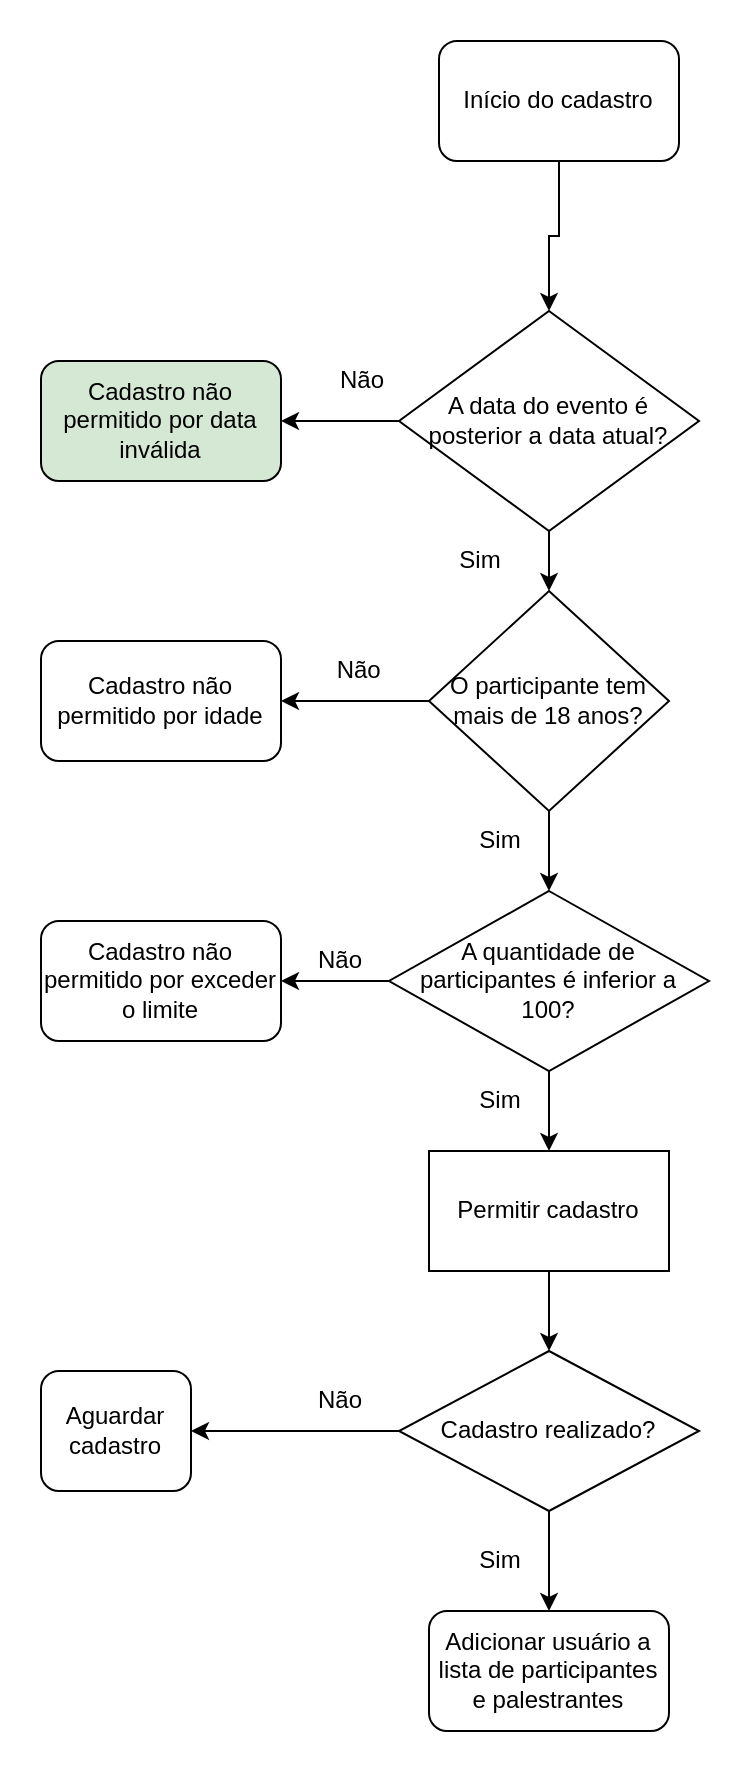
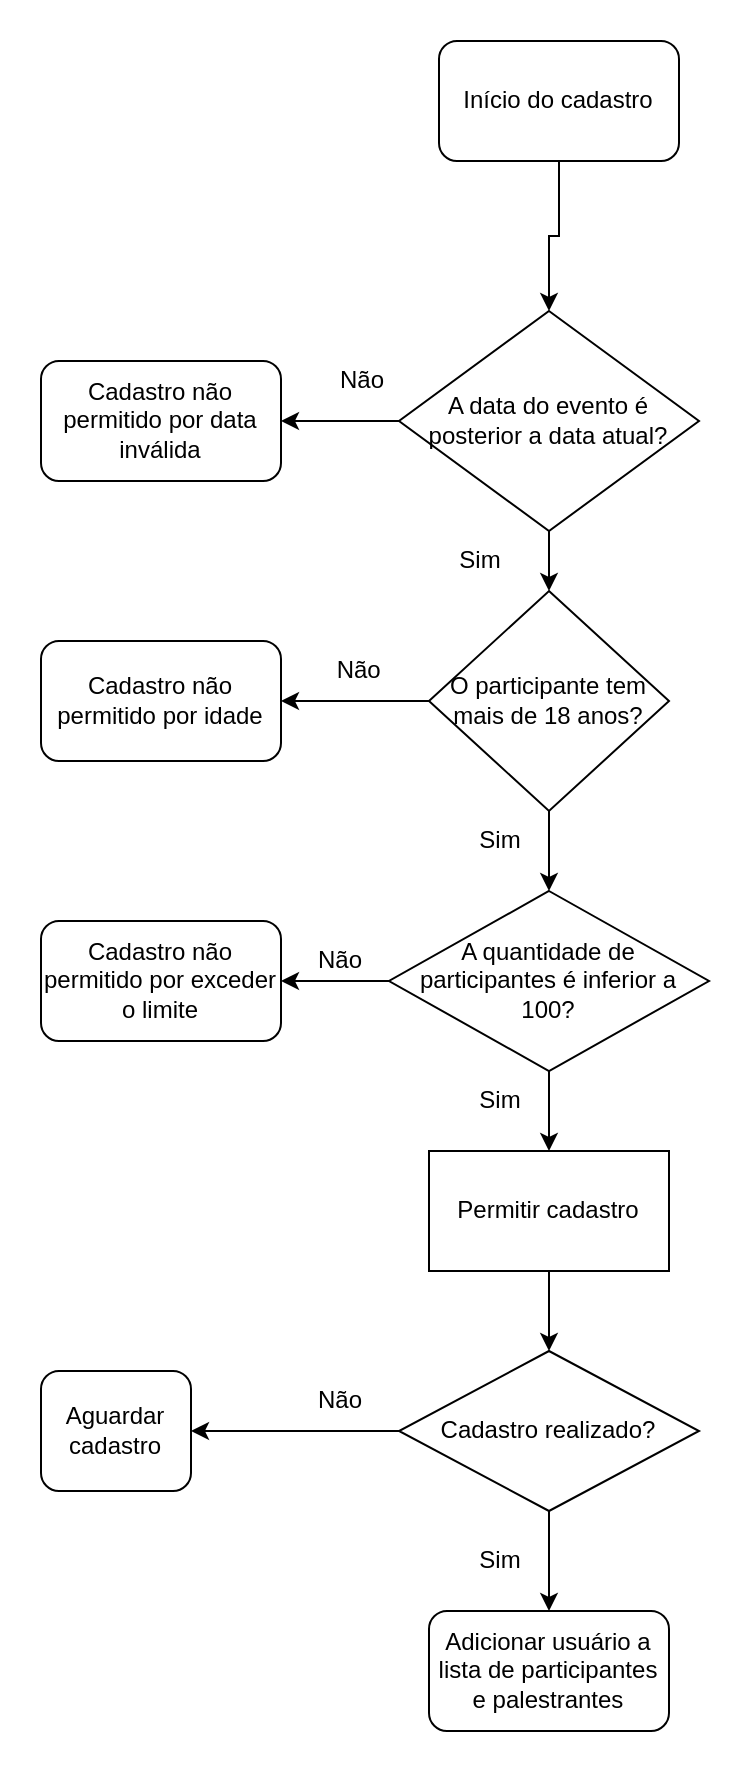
  <mxCell id="0" />
  <mxCell id="1" parent="0" />
  <mxCell id="2" value="" style="edgeStyle=orthogonalEdgeStyle;rounded=0;orthogonalLoop=1;jettySize=auto;html=1;" edge="1" parent="1" source="3" target="27"><mxGeometry relative="1" as="geometry" /></mxCell>
  <mxCell id="3" value="Início do cadastro" style="rounded=1;whiteSpace=wrap;html=1;" vertex="1" parent="1"><mxGeometry x="219" y="20" width="120" height="60" as="geometry" /></mxCell>
  <mxCell id="4" value="O participante tem mais de 18 anos?" style="rhombus;whiteSpace=wrap;html=1;" vertex="1" parent="1"><mxGeometry x="214" y="295" width="120" height="110" as="geometry" /></mxCell>
  <mxCell id="5" value="" style="endArrow=classic;html=1;rounded=0;exitX=0;exitY=0.5;exitDx=0;exitDy=0;" edge="1" parent="1" source="4" target="6"><mxGeometry width="50" height="50" relative="1" as="geometry"><mxPoint x="250" y="435" as="sourcePoint" /><mxPoint x="150" y="350" as="targetPoint" /></mxGeometry></mxCell>
  <mxCell id="6" value="Cadastro não permitido por idade" style="rounded=1;whiteSpace=wrap;html=1;" vertex="1" parent="1"><mxGeometry x="20" y="320" width="120" height="60" as="geometry" /></mxCell>
  <mxCell id="7" value="Não&amp;nbsp;" style="text;html=1;strokeColor=none;fillColor=none;align=center;verticalAlign=middle;whiteSpace=wrap;rounded=0;" vertex="1" parent="1"><mxGeometry x="151" y="320" width="60" height="30" as="geometry" /></mxCell>
  <mxCell id="8" value="" style="endArrow=classic;html=1;rounded=0;exitX=0.5;exitY=1;exitDx=0;exitDy=0;" edge="1" parent="1" source="4" target="9"><mxGeometry width="50" height="50" relative="1" as="geometry"><mxPoint x="250" y="495" as="sourcePoint" /><mxPoint x="274" y="455" as="targetPoint" /></mxGeometry></mxCell>
  <mxCell id="9" value="A quantidade de participantes é inferior a 100?" style="rhombus;whiteSpace=wrap;html=1;" vertex="1" parent="1"><mxGeometry x="194" y="445" width="160" height="90" as="geometry" /></mxCell>
  <mxCell id="10" value="Cadastro não permitido por exceder o limite" style="rounded=1;whiteSpace=wrap;html=1;" vertex="1" parent="1"><mxGeometry x="20" y="460" width="120" height="60" as="geometry" /></mxCell>
  <mxCell id="11" value="" style="endArrow=classic;html=1;rounded=0;entryX=1;entryY=0.5;entryDx=0;entryDy=0;exitX=0;exitY=0.5;exitDx=0;exitDy=0;" edge="1" parent="1" source="9" target="10"><mxGeometry width="50" height="50" relative="1" as="geometry"><mxPoint x="250" y="485" as="sourcePoint" /><mxPoint x="300" y="435" as="targetPoint" /></mxGeometry></mxCell>
  <mxCell id="12" value="Não" style="text;html=1;strokeColor=none;fillColor=none;align=center;verticalAlign=middle;whiteSpace=wrap;rounded=0;" vertex="1" parent="1"><mxGeometry x="140" y="465" width="60" height="30" as="geometry" /></mxCell>
  <mxCell id="13" value="Sim" style="text;html=1;strokeColor=none;fillColor=none;align=center;verticalAlign=middle;whiteSpace=wrap;rounded=0;" vertex="1" parent="1"><mxGeometry x="220" y="405" width="60" height="30" as="geometry" /></mxCell>
  <mxCell id="14" value="" style="endArrow=classic;html=1;rounded=0;exitX=0.5;exitY=1;exitDx=0;exitDy=0;" edge="1" parent="1" source="9" target="15"><mxGeometry width="50" height="50" relative="1" as="geometry"><mxPoint x="250" y="625" as="sourcePoint" /><mxPoint x="274" y="595" as="targetPoint" /></mxGeometry></mxCell>
  <mxCell id="15" value="Permitir cadastro" style="rounded=0;whiteSpace=wrap;html=1;" vertex="1" parent="1"><mxGeometry x="214" y="575" width="120" height="60" as="geometry" /></mxCell>
  <mxCell id="16" value="Sim" style="text;html=1;strokeColor=none;fillColor=none;align=center;verticalAlign=middle;whiteSpace=wrap;rounded=0;" vertex="1" parent="1"><mxGeometry x="220" y="535" width="60" height="30" as="geometry" /></mxCell>
  <mxCell id="17" value="" style="edgeStyle=orthogonalEdgeStyle;rounded=0;orthogonalLoop=1;jettySize=auto;html=1;" edge="1" parent="1" source="19" target="21"><mxGeometry relative="1" as="geometry" /></mxCell>
  <mxCell id="18" value="" style="edgeStyle=orthogonalEdgeStyle;rounded=0;orthogonalLoop=1;jettySize=auto;html=1;" edge="1" parent="1" source="19" target="23"><mxGeometry relative="1" as="geometry" /></mxCell>
  <mxCell id="19" value="Cadastro realizado?" style="rhombus;whiteSpace=wrap;html=1;" vertex="1" parent="1"><mxGeometry x="199" y="675" width="150" height="80" as="geometry" /></mxCell>
  <mxCell id="20" value="" style="endArrow=classic;html=1;rounded=0;entryX=0.5;entryY=0;entryDx=0;entryDy=0;exitX=0.5;exitY=1;exitDx=0;exitDy=0;" edge="1" parent="1" source="15" target="19"><mxGeometry width="50" height="50" relative="1" as="geometry"><mxPoint x="250" y="625" as="sourcePoint" /><mxPoint x="300" y="575" as="targetPoint" /></mxGeometry></mxCell>
  <mxCell id="21" value="Aguardar cadastro" style="rounded=1;whiteSpace=wrap;html=1;" vertex="1" parent="1"><mxGeometry x="20" y="685" width="75" height="60" as="geometry" /></mxCell>
  <mxCell id="22" value="Não" style="text;html=1;strokeColor=none;fillColor=none;align=center;verticalAlign=middle;whiteSpace=wrap;rounded=0;" vertex="1" parent="1"><mxGeometry x="140" y="685" width="60" height="30" as="geometry" /></mxCell>
  <mxCell id="23" value="Adicionar usuário a lista de participantes e palestrantes" style="rounded=1;whiteSpace=wrap;html=1;" vertex="1" parent="1"><mxGeometry x="214" y="805" width="120" height="60" as="geometry" /></mxCell>
  <mxCell id="24" value="Sim" style="text;html=1;strokeColor=none;fillColor=none;align=center;verticalAlign=middle;whiteSpace=wrap;rounded=0;" vertex="1" parent="1"><mxGeometry x="220" y="764.5" width="60" height="30" as="geometry" /></mxCell>
  <mxCell id="25" value="" style="edgeStyle=orthogonalEdgeStyle;rounded=0;orthogonalLoop=1;jettySize=auto;html=1;" edge="1" parent="1" source="27" target="28"><mxGeometry relative="1" as="geometry" /></mxCell>
  <mxCell id="26" value="" style="edgeStyle=orthogonalEdgeStyle;rounded=0;orthogonalLoop=1;jettySize=auto;html=1;" edge="1" parent="1" source="27" target="4"><mxGeometry relative="1" as="geometry" /></mxCell>
  <mxCell id="27" value="A data do evento é posterior a data atual?" style="rhombus;whiteSpace=wrap;html=1;" vertex="1" parent="1"><mxGeometry x="199" y="155" width="150" height="110" as="geometry" /></mxCell>
- <mxCell id="28" value="Cadastro não permitido por data inválida" style="rounded=1;whiteSpace=wrap;html=1;fillColor=#d5e8d4;" vertex="1" parent="1"><mxGeometry x="20" y="180" width="120" height="60" as="geometry" /></mxCell>
+ <mxCell id="28" value="Cadastro não permitido por data inválida" style="rounded=1;whiteSpace=wrap;html=1;" vertex="1" parent="1"><mxGeometry x="20" y="180" width="120" height="60" as="geometry" /></mxCell>
  <mxCell id="29" value="Não" style="text;html=1;strokeColor=none;fillColor=none;align=center;verticalAlign=middle;whiteSpace=wrap;rounded=0;" vertex="1" parent="1"><mxGeometry x="151" y="175" width="60" height="30" as="geometry" /></mxCell>
  <mxCell id="30" value="Sim" style="text;html=1;strokeColor=none;fillColor=none;align=center;verticalAlign=middle;whiteSpace=wrap;rounded=0;" vertex="1" parent="1"><mxGeometry x="210" y="265" width="60" height="30" as="geometry" /></mxCell>
